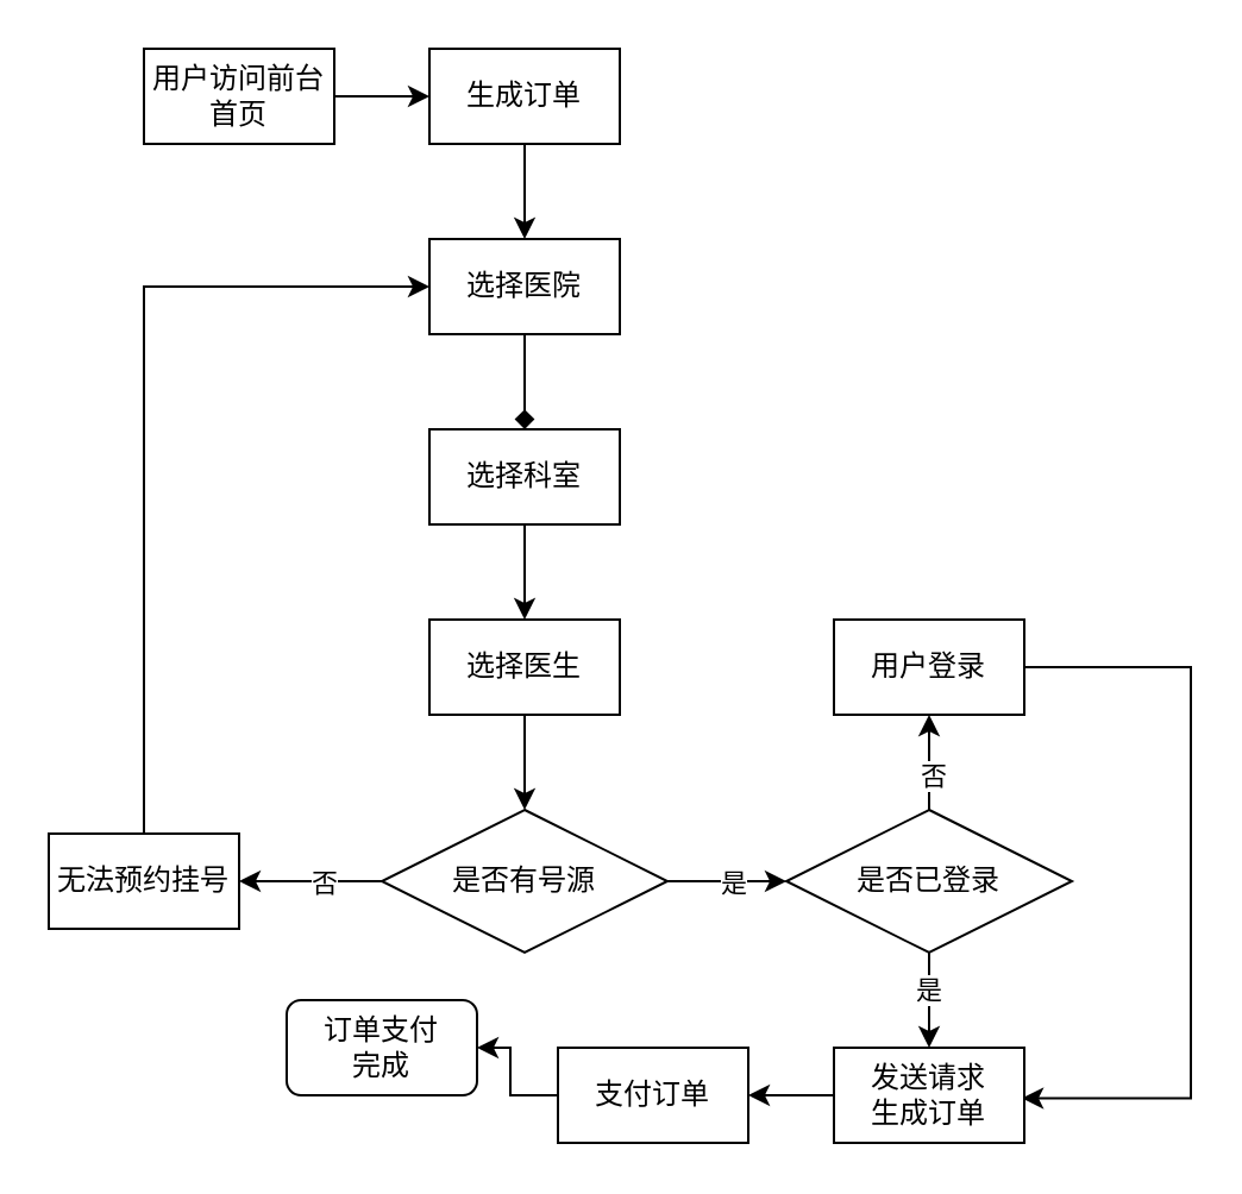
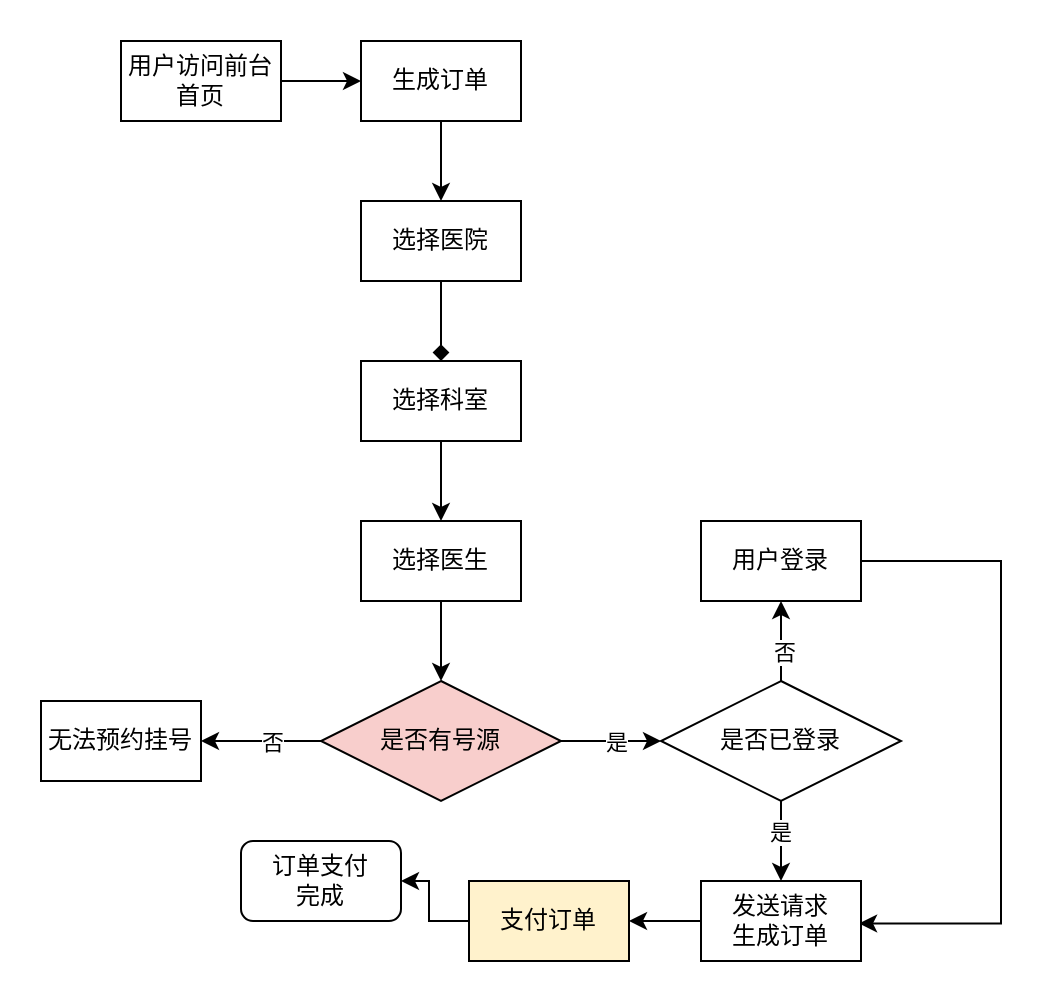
  <mxCell id="0" />
  <mxCell id="1" parent="0" />
  <mxCell id="2" style="edgeStyle=orthogonalEdgeStyle;rounded=0;orthogonalLoop=1;jettySize=auto;html=1;entryX=0;entryY=0.5;entryDx=0;entryDy=0;" edge="1" parent="1" source="3" target="5"><mxGeometry relative="1" as="geometry" /></mxCell>
  <mxCell id="3" value="用户访问前台首页" style="whiteSpace=wrap;html=1;rounded=0;" vertex="1" parent="1"><mxGeometry x="60" y="20" width="80" height="40" as="geometry" /></mxCell>
  <mxCell id="4" style="edgeStyle=orthogonalEdgeStyle;rounded=0;orthogonalLoop=1;jettySize=auto;html=1;entryX=0.5;entryY=0;entryDx=0;entryDy=0;" edge="1" parent="1" source="5" target="7"><mxGeometry relative="1" as="geometry" /></mxCell>
  <mxCell id="5" value="生成订单" style="rounded=0;whiteSpace=wrap;html=1;" vertex="1" parent="1"><mxGeometry x="180" y="20" width="80" height="40" as="geometry" /></mxCell>
  <mxCell id="6" style="edgeStyle=orthogonalEdgeStyle;rounded=0;orthogonalLoop=1;jettySize=auto;html=1;entryX=0.5;entryY=0;entryDx=0;entryDy=0;endArrow=diamond;" edge="1" parent="1" source="7" target="9"><mxGeometry relative="1" as="geometry" /></mxCell>
  <mxCell id="7" value="选择医院" style="rounded=0;whiteSpace=wrap;html=1;" vertex="1" parent="1"><mxGeometry x="180" y="100" width="80" height="40" as="geometry" /></mxCell>
  <mxCell id="8" style="edgeStyle=orthogonalEdgeStyle;rounded=0;orthogonalLoop=1;jettySize=auto;html=1;entryX=0.5;entryY=0;entryDx=0;entryDy=0;" edge="1" parent="1" source="9" target="11"><mxGeometry relative="1" as="geometry" /></mxCell>
  <mxCell id="9" value="选择科室" style="rounded=0;whiteSpace=wrap;html=1;" vertex="1" parent="1"><mxGeometry x="180" y="180" width="80" height="40" as="geometry" /></mxCell>
  <mxCell id="10" style="edgeStyle=orthogonalEdgeStyle;rounded=0;orthogonalLoop=1;jettySize=auto;html=1;entryX=0.5;entryY=0;entryDx=0;entryDy=0;" edge="1" parent="1" source="11" target="16"><mxGeometry relative="1" as="geometry" /></mxCell>
  <mxCell id="11" value="选择医生" style="rounded=0;whiteSpace=wrap;html=1;" vertex="1" parent="1"><mxGeometry x="180" y="260" width="80" height="40" as="geometry" /></mxCell>
  <mxCell id="12" style="edgeStyle=orthogonalEdgeStyle;rounded=0;orthogonalLoop=1;jettySize=auto;html=1;" edge="1" parent="1" source="16"><mxGeometry relative="1" as="geometry"><mxPoint x="100" y="370" as="targetPoint" /></mxGeometry></mxCell>
  <mxCell id="13" value="否" style="edgeLabel;html=1;align=center;verticalAlign=middle;resizable=0;points=[];" vertex="1" connectable="0" parent="12"><mxGeometry x="-0.18" relative="1" as="geometry"><mxPoint as="offset" /></mxGeometry></mxCell>
  <mxCell id="14" style="edgeStyle=orthogonalEdgeStyle;rounded=0;orthogonalLoop=1;jettySize=auto;html=1;entryX=0;entryY=0.5;entryDx=0;entryDy=0;" edge="1" parent="1" source="16"><mxGeometry relative="1" as="geometry"><mxPoint x="330" y="370" as="targetPoint" /></mxGeometry></mxCell>
  <mxCell id="15" value="是" style="edgeLabel;html=1;align=center;verticalAlign=middle;resizable=0;points=[];" vertex="1" connectable="0" parent="14"><mxGeometry x="0.101" relative="1" as="geometry"><mxPoint as="offset" /></mxGeometry></mxCell>
- <mxCell id="16" value="是否有号源" style="rhombus;whiteSpace=wrap;html=1;" vertex="1" parent="1"><mxGeometry x="160" y="340" width="120" height="60" as="geometry" /></mxCell>
- <mxCell id="17" style="edgeStyle=orthogonalEdgeStyle;rounded=0;orthogonalLoop=1;jettySize=auto;html=1;entryX=0;entryY=0.5;entryDx=0;entryDy=0;" edge="1" parent="1" source="18" target="7"><mxGeometry relative="1" as="geometry"><mxPoint x="60" y="120" as="targetPoint" /><Array as="points"><mxPoint x="60" y="120" /></Array></mxGeometry></mxCell>
+ <mxCell id="16" value="是否有号源" style="rhombus;whiteSpace=wrap;html=1;fillColor=#f8cecc;" vertex="1" parent="1"><mxGeometry x="160" y="340" width="120" height="60" as="geometry" /></mxCell>
  <mxCell id="18" value="无法预约挂号" style="rounded=0;whiteSpace=wrap;html=1;" vertex="1" parent="1"><mxGeometry x="20" y="350" width="80" height="40" as="geometry" /></mxCell>
  <mxCell id="19" style="edgeStyle=orthogonalEdgeStyle;rounded=0;orthogonalLoop=1;jettySize=auto;html=1;entryX=0.5;entryY=0;entryDx=0;entryDy=0;" edge="1" parent="1" source="23" target="27"><mxGeometry relative="1" as="geometry" /></mxCell>
  <mxCell id="20" value="是" style="edgeLabel;html=1;align=center;verticalAlign=middle;resizable=0;points=[];" vertex="1" connectable="0" parent="19"><mxGeometry x="-0.269" y="-1" relative="1" as="geometry"><mxPoint as="offset" /></mxGeometry></mxCell>
  <mxCell id="21" style="edgeStyle=orthogonalEdgeStyle;rounded=0;orthogonalLoop=1;jettySize=auto;html=1;entryX=0.5;entryY=1;entryDx=0;entryDy=0;" edge="1" parent="1" source="23" target="25"><mxGeometry relative="1" as="geometry"><Array as="points"><mxPoint x="390" y="320" /><mxPoint x="390" y="320" /></Array></mxGeometry></mxCell>
  <mxCell id="22" value="否" style="edgeLabel;html=1;align=center;verticalAlign=middle;resizable=0;points=[];" vertex="1" connectable="0" parent="21"><mxGeometry x="-0.23" y="-1" relative="1" as="geometry"><mxPoint as="offset" /></mxGeometry></mxCell>
  <mxCell id="23" value="是否已登录" style="rhombus;whiteSpace=wrap;html=1;" vertex="1" parent="1"><mxGeometry x="330" y="340" width="120" height="60" as="geometry" /></mxCell>
  <mxCell id="24" style="edgeStyle=orthogonalEdgeStyle;rounded=0;orthogonalLoop=1;jettySize=auto;html=1;entryX=0.988;entryY=0.531;entryDx=0;entryDy=0;entryPerimeter=0;" edge="1" parent="1" source="25" target="27"><mxGeometry relative="1" as="geometry"><mxPoint x="440" y="461" as="targetPoint" /><Array as="points"><mxPoint x="500" y="280" /><mxPoint x="500" y="461" /><mxPoint x="430" y="461" /></Array></mxGeometry></mxCell>
  <mxCell id="25" value="用户登录" style="rounded=0;whiteSpace=wrap;html=1;" vertex="1" parent="1"><mxGeometry x="350" y="260" width="80" height="40" as="geometry" /></mxCell>
  <mxCell id="26" style="edgeStyle=orthogonalEdgeStyle;rounded=0;orthogonalLoop=1;jettySize=auto;html=1;entryX=1;entryY=0.5;entryDx=0;entryDy=0;" edge="1" parent="1" source="27" target="29"><mxGeometry relative="1" as="geometry" /></mxCell>
  <mxCell id="27" value="发送请求&lt;br&gt;生成订单" style="rounded=0;whiteSpace=wrap;html=1;" vertex="1" parent="1"><mxGeometry x="350" y="440" width="80" height="40" as="geometry" /></mxCell>
  <mxCell id="28" style="edgeStyle=orthogonalEdgeStyle;rounded=0;orthogonalLoop=1;jettySize=auto;html=1;entryX=1;entryY=0.5;entryDx=0;entryDy=0;" edge="1" parent="1" source="29" target="30"><mxGeometry relative="1" as="geometry" /></mxCell>
- <mxCell id="29" value="支付订单" style="rounded=0;whiteSpace=wrap;html=1;" vertex="1" parent="1"><mxGeometry x="234" y="440" width="80" height="40" as="geometry" /></mxCell>
+ <mxCell id="29" value="支付订单" style="rounded=0;whiteSpace=wrap;html=1;fillColor=#fff2cc;" vertex="1" parent="1"><mxGeometry x="234" y="440" width="80" height="40" as="geometry" /></mxCell>
  <mxCell id="30" value="订单支付&lt;br&gt;完成" style="rounded=1;whiteSpace=wrap;html=1;" vertex="1" parent="1"><mxGeometry x="120" y="420" width="80" height="40" as="geometry" /></mxCell>
